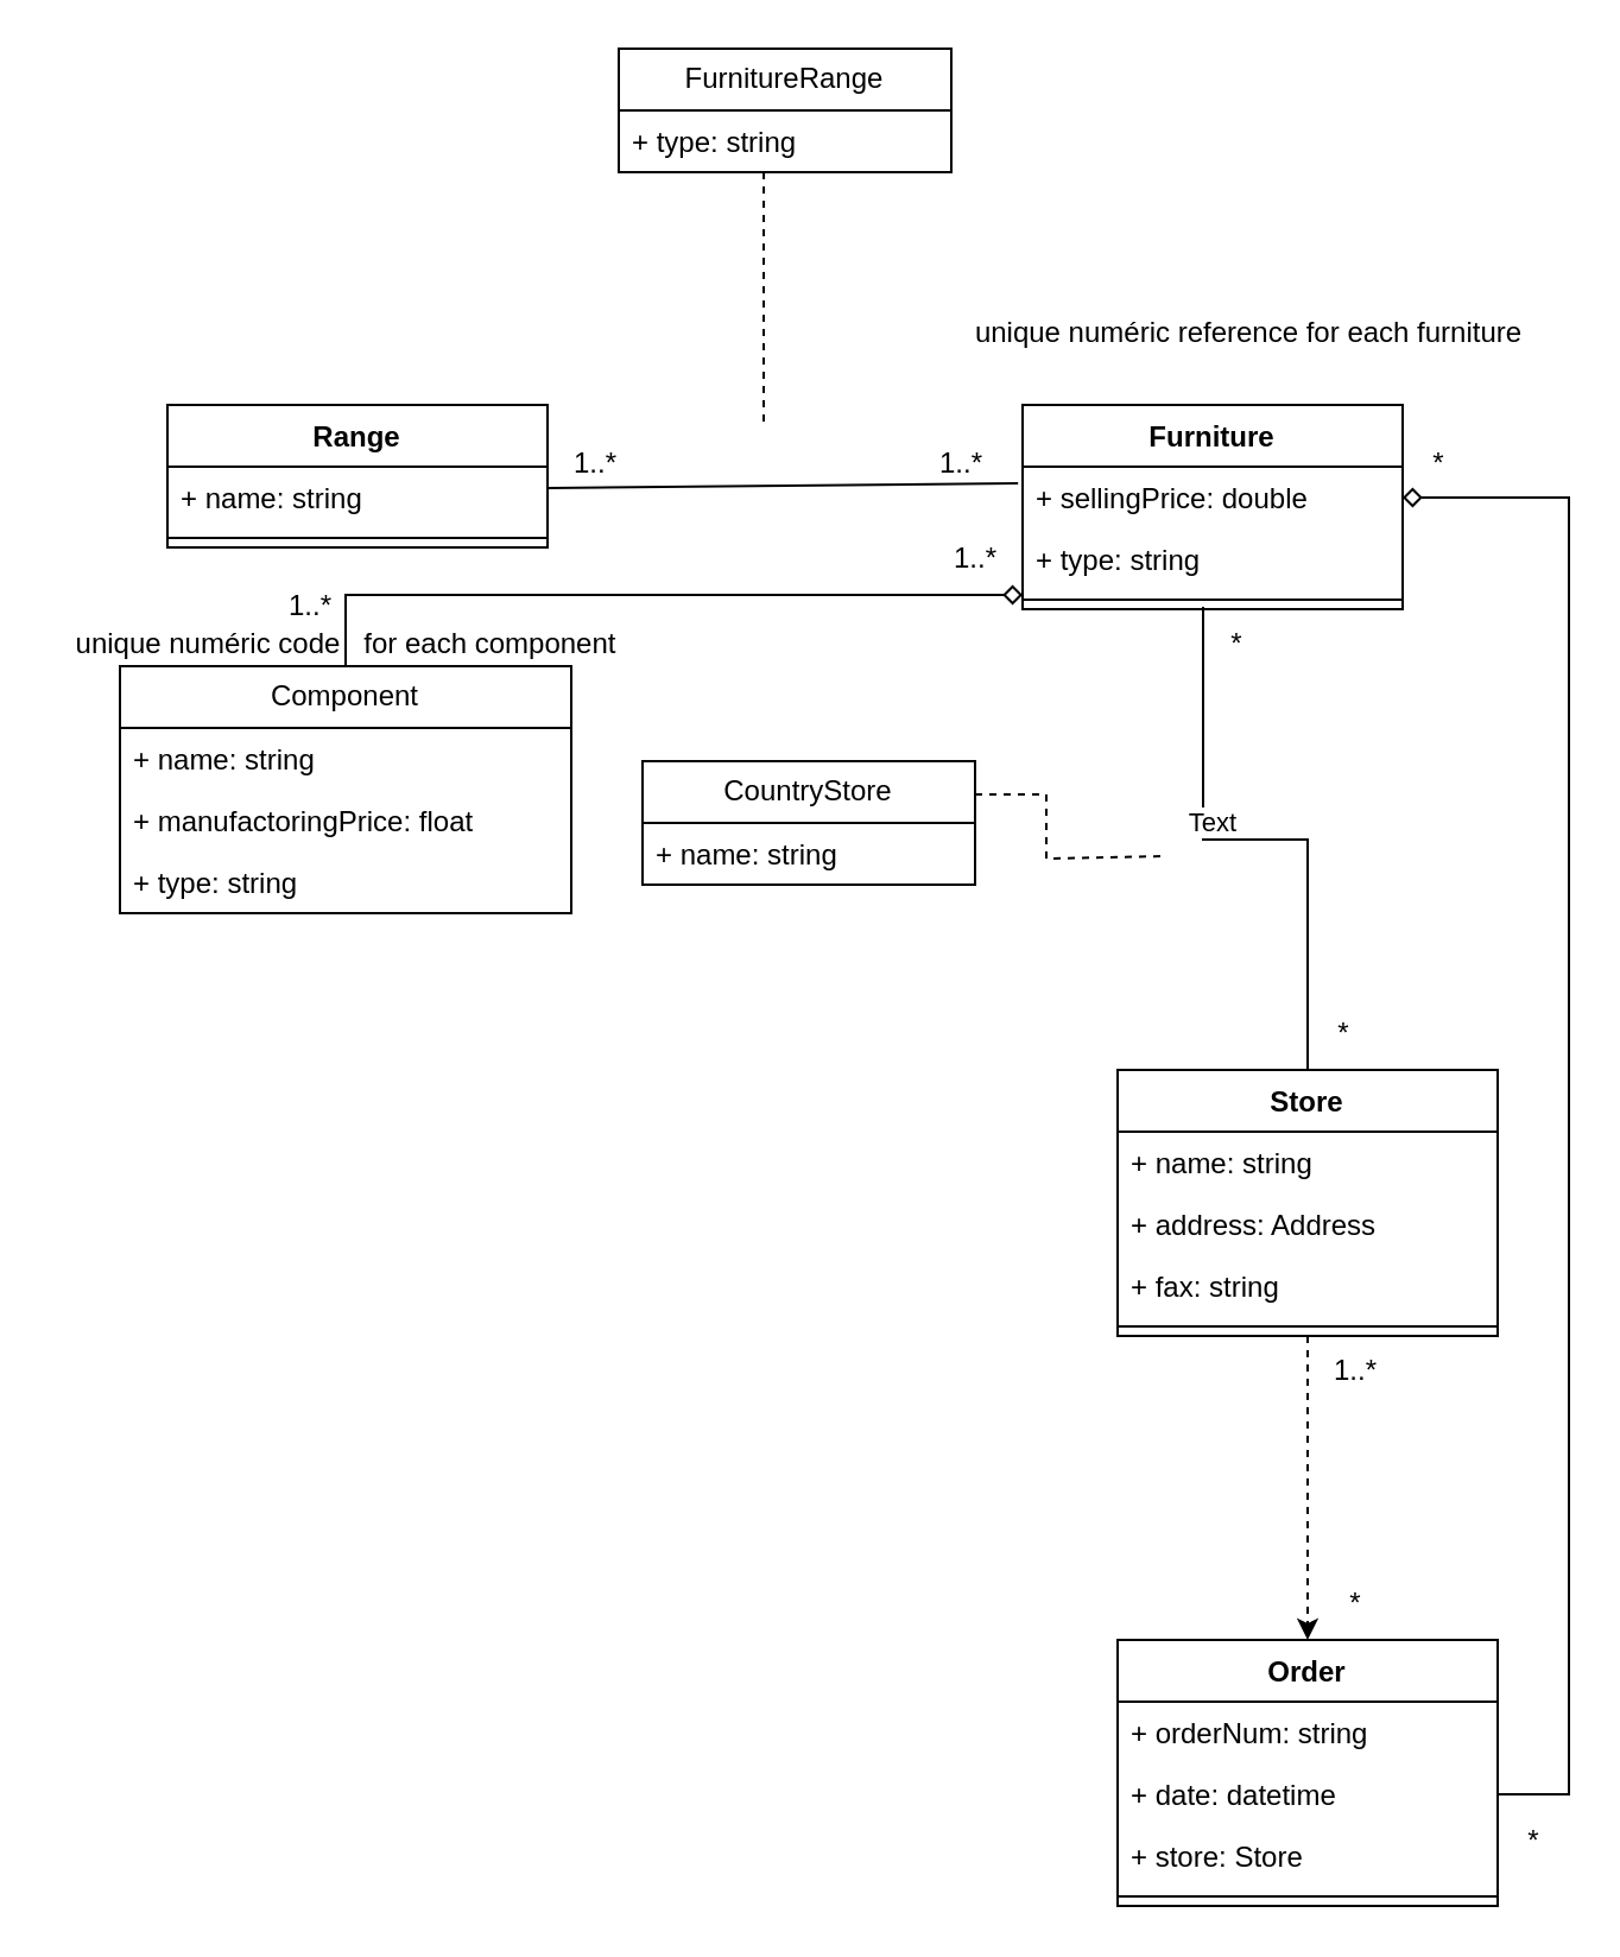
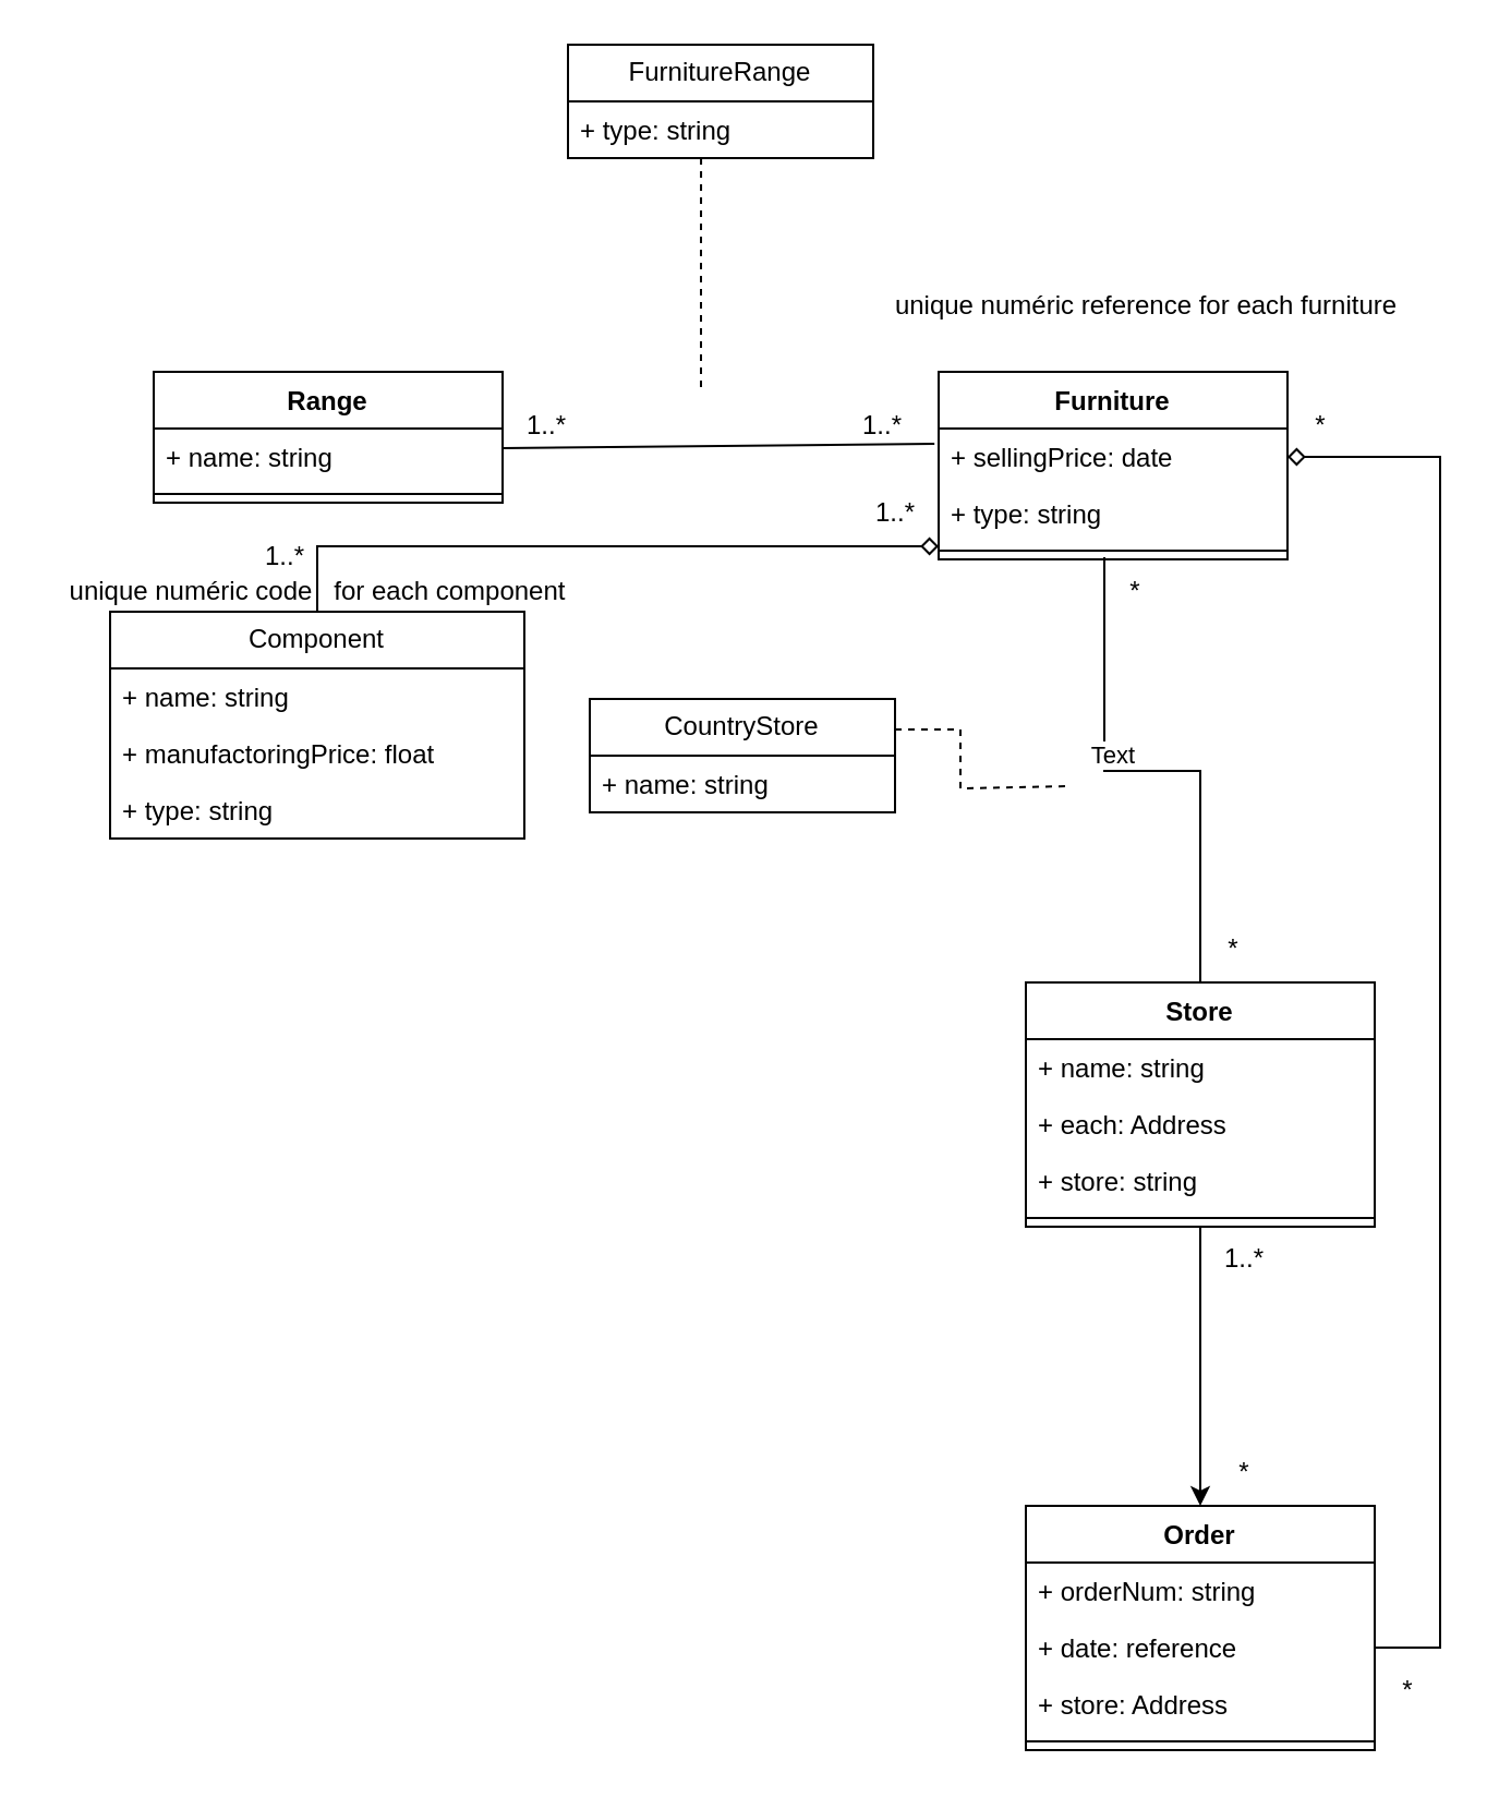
  <mxCell id="0" />
  <mxCell id="1" parent="0" />
  <mxCell id="2" value="Range" style="swimlane;fontStyle=1;align=center;verticalAlign=top;childLayout=stackLayout;horizontal=1;startSize=26;horizontalStack=0;resizeParent=1;resizeParentMax=0;resizeLast=0;collapsible=1;marginBottom=0;whiteSpace=wrap;html=1;" parent="1" vertex="1"><mxGeometry x="70" y="170" width="160" height="60" as="geometry" /></mxCell>
  <mxCell id="3" value="+ name: string" style="text;strokeColor=none;fillColor=none;align=left;verticalAlign=top;spacingLeft=4;spacingRight=4;overflow=hidden;rotatable=0;points=[[0,0.5],[1,0.5]];portConstraint=eastwest;whiteSpace=wrap;html=1;" parent="2" vertex="1"><mxGeometry y="26" width="160" height="26" as="geometry" /></mxCell>
  <mxCell id="4" value="" style="line;strokeWidth=1;fillColor=none;align=left;verticalAlign=middle;spacingTop=-1;spacingLeft=3;spacingRight=3;rotatable=0;labelPosition=right;points=[];portConstraint=eastwest;strokeColor=inherit;" parent="2" vertex="1"><mxGeometry y="52" width="160" height="8" as="geometry" /></mxCell>
  <mxCell id="5" value="Furniture" style="swimlane;fontStyle=1;align=center;verticalAlign=top;childLayout=stackLayout;horizontal=1;startSize=26;horizontalStack=0;resizeParent=1;resizeParentMax=0;resizeLast=0;collapsible=1;marginBottom=0;whiteSpace=wrap;html=1;" parent="1" vertex="1"><mxGeometry x="430" y="170" width="160" height="86" as="geometry" /></mxCell>
- <mxCell id="6" value="+ sellingPrice: double" style="text;strokeColor=none;fillColor=none;align=left;verticalAlign=top;spacingLeft=4;spacingRight=4;overflow=hidden;rotatable=0;points=[[0,0.5],[1,0.5]];portConstraint=eastwest;whiteSpace=wrap;html=1;" parent="5" vertex="1"><mxGeometry y="26" width="160" height="26" as="geometry" /></mxCell>
+ <mxCell id="6" value="+ sellingPrice: date" style="text;strokeColor=none;fillColor=none;align=left;verticalAlign=top;spacingLeft=4;spacingRight=4;overflow=hidden;rotatable=0;points=[[0,0.5],[1,0.5]];portConstraint=eastwest;whiteSpace=wrap;html=1;" parent="5" vertex="1"><mxGeometry y="26" width="160" height="26" as="geometry" /></mxCell>
  <mxCell id="7" value="+ type: string" style="text;strokeColor=none;fillColor=none;align=left;verticalAlign=top;spacingLeft=4;spacingRight=4;overflow=hidden;rotatable=0;points=[[0,0.5],[1,0.5]];portConstraint=eastwest;whiteSpace=wrap;html=1;" parent="5" vertex="1"><mxGeometry y="52" width="160" height="26" as="geometry" /></mxCell>
  <mxCell id="8" value="" style="line;strokeWidth=1;fillColor=none;align=left;verticalAlign=middle;spacingTop=-1;spacingLeft=3;spacingRight=3;rotatable=0;labelPosition=right;points=[];portConstraint=eastwest;strokeColor=inherit;" parent="5" vertex="1"><mxGeometry y="78" width="160" height="8" as="geometry" /></mxCell>
  <mxCell id="9" value="Order" style="swimlane;fontStyle=1;align=center;verticalAlign=top;childLayout=stackLayout;horizontal=1;startSize=26;horizontalStack=0;resizeParent=1;resizeParentMax=0;resizeLast=0;collapsible=1;marginBottom=0;whiteSpace=wrap;html=1;" parent="1" vertex="1"><mxGeometry x="470" y="690" width="160" height="112" as="geometry" /></mxCell>
  <mxCell id="10" value="+ orderNum: string" style="text;strokeColor=none;fillColor=none;align=left;verticalAlign=top;spacingLeft=4;spacingRight=4;overflow=hidden;rotatable=0;points=[[0,0.5],[1,0.5]];portConstraint=eastwest;whiteSpace=wrap;html=1;" parent="9" vertex="1"><mxGeometry y="26" width="160" height="26" as="geometry" /></mxCell>
- <mxCell id="11" value="+ date: datetime" style="text;strokeColor=none;fillColor=none;align=left;verticalAlign=top;spacingLeft=4;spacingRight=4;overflow=hidden;rotatable=0;points=[[0,0.5],[1,0.5]];portConstraint=eastwest;whiteSpace=wrap;html=1;" vertex="1" parent="9"><mxGeometry y="52" width="160" height="26" as="geometry" /></mxCell>
- <mxCell id="12" value="+ store: Store" style="text;strokeColor=none;fillColor=none;align=left;verticalAlign=top;spacingLeft=4;spacingRight=4;overflow=hidden;rotatable=0;points=[[0,0.5],[1,0.5]];portConstraint=eastwest;whiteSpace=wrap;html=1;" vertex="1" parent="9"><mxGeometry y="78" width="160" height="26" as="geometry" /></mxCell>
+ <mxCell id="11" value="+ date: reference" style="text;strokeColor=none;fillColor=none;align=left;verticalAlign=top;spacingLeft=4;spacingRight=4;overflow=hidden;rotatable=0;points=[[0,0.5],[1,0.5]];portConstraint=eastwest;whiteSpace=wrap;html=1;" vertex="1" parent="9"><mxGeometry y="52" width="160" height="26" as="geometry" /></mxCell>
+ <mxCell id="12" value="+ store: Address" style="text;strokeColor=none;fillColor=none;align=left;verticalAlign=top;spacingLeft=4;spacingRight=4;overflow=hidden;rotatable=0;points=[[0,0.5],[1,0.5]];portConstraint=eastwest;whiteSpace=wrap;html=1;" vertex="1" parent="9"><mxGeometry y="78" width="160" height="26" as="geometry" /></mxCell>
  <mxCell id="13" value="" style="line;strokeWidth=1;fillColor=none;align=left;verticalAlign=middle;spacingTop=-1;spacingLeft=3;spacingRight=3;rotatable=0;labelPosition=right;points=[];portConstraint=eastwest;strokeColor=inherit;" parent="9" vertex="1"><mxGeometry y="104" width="160" height="8" as="geometry" /></mxCell>
  <mxCell id="14" style="edgeStyle=orthogonalEdgeStyle;rounded=0;orthogonalLoop=1;jettySize=auto;html=1;entryX=0.475;entryY=0.875;entryDx=0;entryDy=0;entryPerimeter=0;endArrow=none;endFill=0;" edge="1" parent="1" source="18" target="8"><mxGeometry relative="1" as="geometry"><mxPoint x="508.08" y="281.012" as="targetPoint" /></mxGeometry></mxCell>
  <mxCell id="15" value="Text" style="edgeLabel;html=1;align=center;verticalAlign=middle;resizable=0;points=[];" vertex="1" connectable="0" parent="14"><mxGeometry x="0.251" y="-3" relative="1" as="geometry"><mxPoint as="offset" /></mxGeometry></mxCell>
- <mxCell id="16" style="edgeStyle=orthogonalEdgeStyle;rounded=0;orthogonalLoop=1;jettySize=auto;html=1;entryX=0.5;entryY=0;entryDx=0;entryDy=0;dashed=1;" edge="1" parent="1" source="18" target="9"><mxGeometry relative="1" as="geometry" /></mxCell>
+ <mxCell id="16" style="edgeStyle=orthogonalEdgeStyle;rounded=0;orthogonalLoop=1;jettySize=auto;html=1;entryX=0.5;entryY=0;entryDx=0;entryDy=0;" edge="1" parent="1" source="18" target="9"><mxGeometry relative="1" as="geometry" /></mxCell>
  <mxCell id="17" style="edgeStyle=orthogonalEdgeStyle;rounded=0;orthogonalLoop=1;jettySize=auto;html=1;entryX=1;entryY=0.5;entryDx=0;entryDy=0;endArrow=diamond;endFill=0;exitX=1;exitY=0.5;exitDx=0;exitDy=0;" edge="1" parent="1" source="11" target="6"><mxGeometry relative="1" as="geometry"><Array as="points"><mxPoint x="660" y="755" /><mxPoint x="660" y="209" /></Array></mxGeometry></mxCell>
  <mxCell id="18" value="Store" style="swimlane;fontStyle=1;align=center;verticalAlign=top;childLayout=stackLayout;horizontal=1;startSize=26;horizontalStack=0;resizeParent=1;resizeParentMax=0;resizeLast=0;collapsible=1;marginBottom=0;whiteSpace=wrap;html=1;" parent="1" vertex="1"><mxGeometry x="470" y="450" width="160" height="112" as="geometry" /></mxCell>
  <mxCell id="19" value="+ name: string" style="text;strokeColor=none;fillColor=none;align=left;verticalAlign=top;spacingLeft=4;spacingRight=4;overflow=hidden;rotatable=0;points=[[0,0.5],[1,0.5]];portConstraint=eastwest;whiteSpace=wrap;html=1;" parent="18" vertex="1"><mxGeometry y="26" width="160" height="26" as="geometry" /></mxCell>
- <mxCell id="20" value="+ address: Address" style="text;strokeColor=none;fillColor=none;align=left;verticalAlign=top;spacingLeft=4;spacingRight=4;overflow=hidden;rotatable=0;points=[[0,0.5],[1,0.5]];portConstraint=eastwest;whiteSpace=wrap;html=1;" vertex="1" parent="18"><mxGeometry y="52" width="160" height="26" as="geometry" /></mxCell>
- <mxCell id="21" value="+ fax: string" style="text;strokeColor=none;fillColor=none;align=left;verticalAlign=top;spacingLeft=4;spacingRight=4;overflow=hidden;rotatable=0;points=[[0,0.5],[1,0.5]];portConstraint=eastwest;whiteSpace=wrap;html=1;" vertex="1" parent="18"><mxGeometry y="78" width="160" height="26" as="geometry" /></mxCell>
+ <mxCell id="20" value="+ each: Address" style="text;strokeColor=none;fillColor=none;align=left;verticalAlign=top;spacingLeft=4;spacingRight=4;overflow=hidden;rotatable=0;points=[[0,0.5],[1,0.5]];portConstraint=eastwest;whiteSpace=wrap;html=1;" vertex="1" parent="18"><mxGeometry y="52" width="160" height="26" as="geometry" /></mxCell>
+ <mxCell id="21" value="+ store: string" style="text;strokeColor=none;fillColor=none;align=left;verticalAlign=top;spacingLeft=4;spacingRight=4;overflow=hidden;rotatable=0;points=[[0,0.5],[1,0.5]];portConstraint=eastwest;whiteSpace=wrap;html=1;" vertex="1" parent="18"><mxGeometry y="78" width="160" height="26" as="geometry" /></mxCell>
  <mxCell id="22" value="" style="line;strokeWidth=1;fillColor=none;align=left;verticalAlign=middle;spacingTop=-1;spacingLeft=3;spacingRight=3;rotatable=0;labelPosition=right;points=[];portConstraint=eastwest;strokeColor=inherit;" parent="18" vertex="1"><mxGeometry y="104" width="160" height="8" as="geometry" /></mxCell>
  <mxCell id="23" value="" style="endArrow=none;endFill=0;endSize=24;html=1;rounded=0;entryX=-0.012;entryY=0.269;entryDx=0;entryDy=0;exitX=0;exitY=0.833;exitDx=0;exitDy=0;exitPerimeter=0;entryPerimeter=0;" edge="1" parent="1" source="24" target="6"><mxGeometry width="160" relative="1" as="geometry"><mxPoint x="230" y="212.5" as="sourcePoint" /><mxPoint x="390" y="212.5" as="targetPoint" /></mxGeometry></mxCell>
  <mxCell id="24" value="1..*" style="text;html=1;align=center;verticalAlign=middle;resizable=0;points=[];autosize=1;strokeColor=none;fillColor=none;" vertex="1" parent="1"><mxGeometry x="230" y="180" width="40" height="30" as="geometry" /></mxCell>
  <mxCell id="25" value="1..*" style="text;html=1;align=center;verticalAlign=middle;resizable=0;points=[];autosize=1;strokeColor=none;fillColor=none;" vertex="1" parent="1"><mxGeometry x="384" y="180" width="40" height="30" as="geometry" /></mxCell>
  <mxCell id="26" value="unique numéric code&amp;nbsp; &amp;nbsp;for each component" style="text;html=1;align=center;verticalAlign=middle;resizable=0;points=[];autosize=1;strokeColor=none;fillColor=none;" vertex="1" parent="1"><mxGeometry x="20" y="256" width="250" height="30" as="geometry" /></mxCell>
  <mxCell id="27" value="unique numéric reference for each furniture" style="text;html=1;align=center;verticalAlign=middle;resizable=0;points=[];autosize=1;strokeColor=none;fillColor=none;" vertex="1" parent="1"><mxGeometry x="400" y="125" width="250" height="30" as="geometry" /></mxCell>
  <mxCell id="28" value="*" style="text;html=1;align=center;verticalAlign=middle;resizable=0;points=[];autosize=1;strokeColor=none;fillColor=none;" vertex="1" parent="1"><mxGeometry x="550" y="420" width="30" height="30" as="geometry" /></mxCell>
  <mxCell id="29" value="*" style="text;html=1;align=center;verticalAlign=middle;resizable=0;points=[];autosize=1;strokeColor=none;fillColor=none;" vertex="1" parent="1"><mxGeometry x="505" y="256" width="30" height="30" as="geometry" /></mxCell>
  <mxCell id="30" style="edgeStyle=orthogonalEdgeStyle;rounded=0;orthogonalLoop=1;jettySize=auto;html=1;endArrow=none;endFill=0;dashed=1;" edge="1" parent="1" source="31"><mxGeometry relative="1" as="geometry"><mxPoint x="490" y="360" as="targetPoint" /><Array as="points"><mxPoint x="440" y="334" /><mxPoint x="440" y="361" /></Array></mxGeometry></mxCell>
  <mxCell id="31" value="CountryStore" style="swimlane;fontStyle=0;childLayout=stackLayout;horizontal=1;startSize=26;fillColor=none;horizontalStack=0;resizeParent=1;resizeParentMax=0;resizeLast=0;collapsible=1;marginBottom=0;whiteSpace=wrap;html=1;" vertex="1" parent="1"><mxGeometry x="270" y="320" width="140" height="52" as="geometry" /></mxCell>
  <mxCell id="32" value="+ name: string" style="text;strokeColor=none;fillColor=none;align=left;verticalAlign=top;spacingLeft=4;spacingRight=4;overflow=hidden;rotatable=0;points=[[0,0.5],[1,0.5]];portConstraint=eastwest;whiteSpace=wrap;html=1;" vertex="1" parent="31"><mxGeometry y="26" width="140" height="26" as="geometry" /></mxCell>
  <mxCell id="33" value="1..*" style="text;html=1;align=center;verticalAlign=middle;resizable=0;points=[];autosize=1;strokeColor=none;fillColor=none;" vertex="1" parent="1"><mxGeometry x="550" y="562" width="40" height="30" as="geometry" /></mxCell>
  <mxCell id="34" value="*" style="text;html=1;align=center;verticalAlign=middle;resizable=0;points=[];autosize=1;strokeColor=none;fillColor=none;" vertex="1" parent="1"><mxGeometry x="555" y="660" width="30" height="30" as="geometry" /></mxCell>
  <mxCell id="35" style="edgeStyle=orthogonalEdgeStyle;rounded=0;orthogonalLoop=1;jettySize=auto;html=1;endArrow=diamond;endFill=0;" edge="1" parent="1" source="36"><mxGeometry relative="1" as="geometry"><mxPoint x="430" y="250" as="targetPoint" /><Array as="points"><mxPoint x="145" y="250" /><mxPoint x="430" y="250" /></Array></mxGeometry></mxCell>
  <mxCell id="36" value="Component" style="swimlane;fontStyle=0;childLayout=stackLayout;horizontal=1;startSize=26;fillColor=none;horizontalStack=0;resizeParent=1;resizeParentMax=0;resizeLast=0;collapsible=1;marginBottom=0;whiteSpace=wrap;html=1;" vertex="1" parent="1"><mxGeometry x="50" y="280" width="190" height="104" as="geometry" /></mxCell>
  <mxCell id="37" value="+ name: string" style="text;strokeColor=none;fillColor=none;align=left;verticalAlign=top;spacingLeft=4;spacingRight=4;overflow=hidden;rotatable=0;points=[[0,0.5],[1,0.5]];portConstraint=eastwest;whiteSpace=wrap;html=1;" vertex="1" parent="36"><mxGeometry y="26" width="190" height="26" as="geometry" /></mxCell>
  <mxCell id="38" value="+ manufactoringPrice: float" style="text;strokeColor=none;fillColor=none;align=left;verticalAlign=top;spacingLeft=4;spacingRight=4;overflow=hidden;rotatable=0;points=[[0,0.5],[1,0.5]];portConstraint=eastwest;whiteSpace=wrap;html=1;" vertex="1" parent="36"><mxGeometry y="52" width="190" height="26" as="geometry" /></mxCell>
  <mxCell id="39" value="+ type: string" style="text;strokeColor=none;fillColor=none;align=left;verticalAlign=top;spacingLeft=4;spacingRight=4;overflow=hidden;rotatable=0;points=[[0,0.5],[1,0.5]];portConstraint=eastwest;whiteSpace=wrap;html=1;" vertex="1" parent="36"><mxGeometry y="78" width="190" height="26" as="geometry" /></mxCell>
  <mxCell id="40" value="FurnitureRange" style="swimlane;fontStyle=0;childLayout=stackLayout;horizontal=1;startSize=26;fillColor=none;horizontalStack=0;resizeParent=1;resizeParentMax=0;resizeLast=0;collapsible=1;marginBottom=0;whiteSpace=wrap;html=1;" vertex="1" parent="1"><mxGeometry x="260" y="20" width="140" height="52" as="geometry" /></mxCell>
  <mxCell id="41" value="+ type: string" style="text;strokeColor=none;fillColor=none;align=left;verticalAlign=top;spacingLeft=4;spacingRight=4;overflow=hidden;rotatable=0;points=[[0,0.5],[1,0.5]];portConstraint=eastwest;whiteSpace=wrap;html=1;" vertex="1" parent="40"><mxGeometry y="26" width="140" height="26" as="geometry" /></mxCell>
  <mxCell id="42" style="edgeStyle=orthogonalEdgeStyle;rounded=0;orthogonalLoop=1;jettySize=auto;html=1;endArrow=none;endFill=0;dashed=1;exitX=0.436;exitY=1;exitDx=0;exitDy=0;exitPerimeter=0;" edge="1" parent="1" source="41"><mxGeometry relative="1" as="geometry"><mxPoint x="321" y="180" as="targetPoint" /><mxPoint x="280" y="110" as="sourcePoint" /><Array as="points"><mxPoint x="321" y="120" /><mxPoint x="321" y="120" /></Array></mxGeometry></mxCell>
  <mxCell id="43" value="1..*" style="text;html=1;align=center;verticalAlign=middle;resizable=0;points=[];autosize=1;strokeColor=none;fillColor=none;" vertex="1" parent="1"><mxGeometry x="390" y="220" width="40" height="30" as="geometry" /></mxCell>
  <mxCell id="44" value="1..*" style="text;html=1;align=center;verticalAlign=middle;resizable=0;points=[];autosize=1;strokeColor=none;fillColor=none;" vertex="1" parent="1"><mxGeometry x="110" y="240" width="40" height="30" as="geometry" /></mxCell>
  <mxCell id="45" value="*" style="text;html=1;align=center;verticalAlign=middle;resizable=0;points=[];autosize=1;strokeColor=none;fillColor=none;" vertex="1" parent="1"><mxGeometry x="630" y="760" width="30" height="30" as="geometry" /></mxCell>
  <mxCell id="46" value="*" style="text;html=1;align=center;verticalAlign=middle;resizable=0;points=[];autosize=1;strokeColor=none;fillColor=none;" vertex="1" parent="1"><mxGeometry x="590" y="180" width="30" height="30" as="geometry" /></mxCell>
